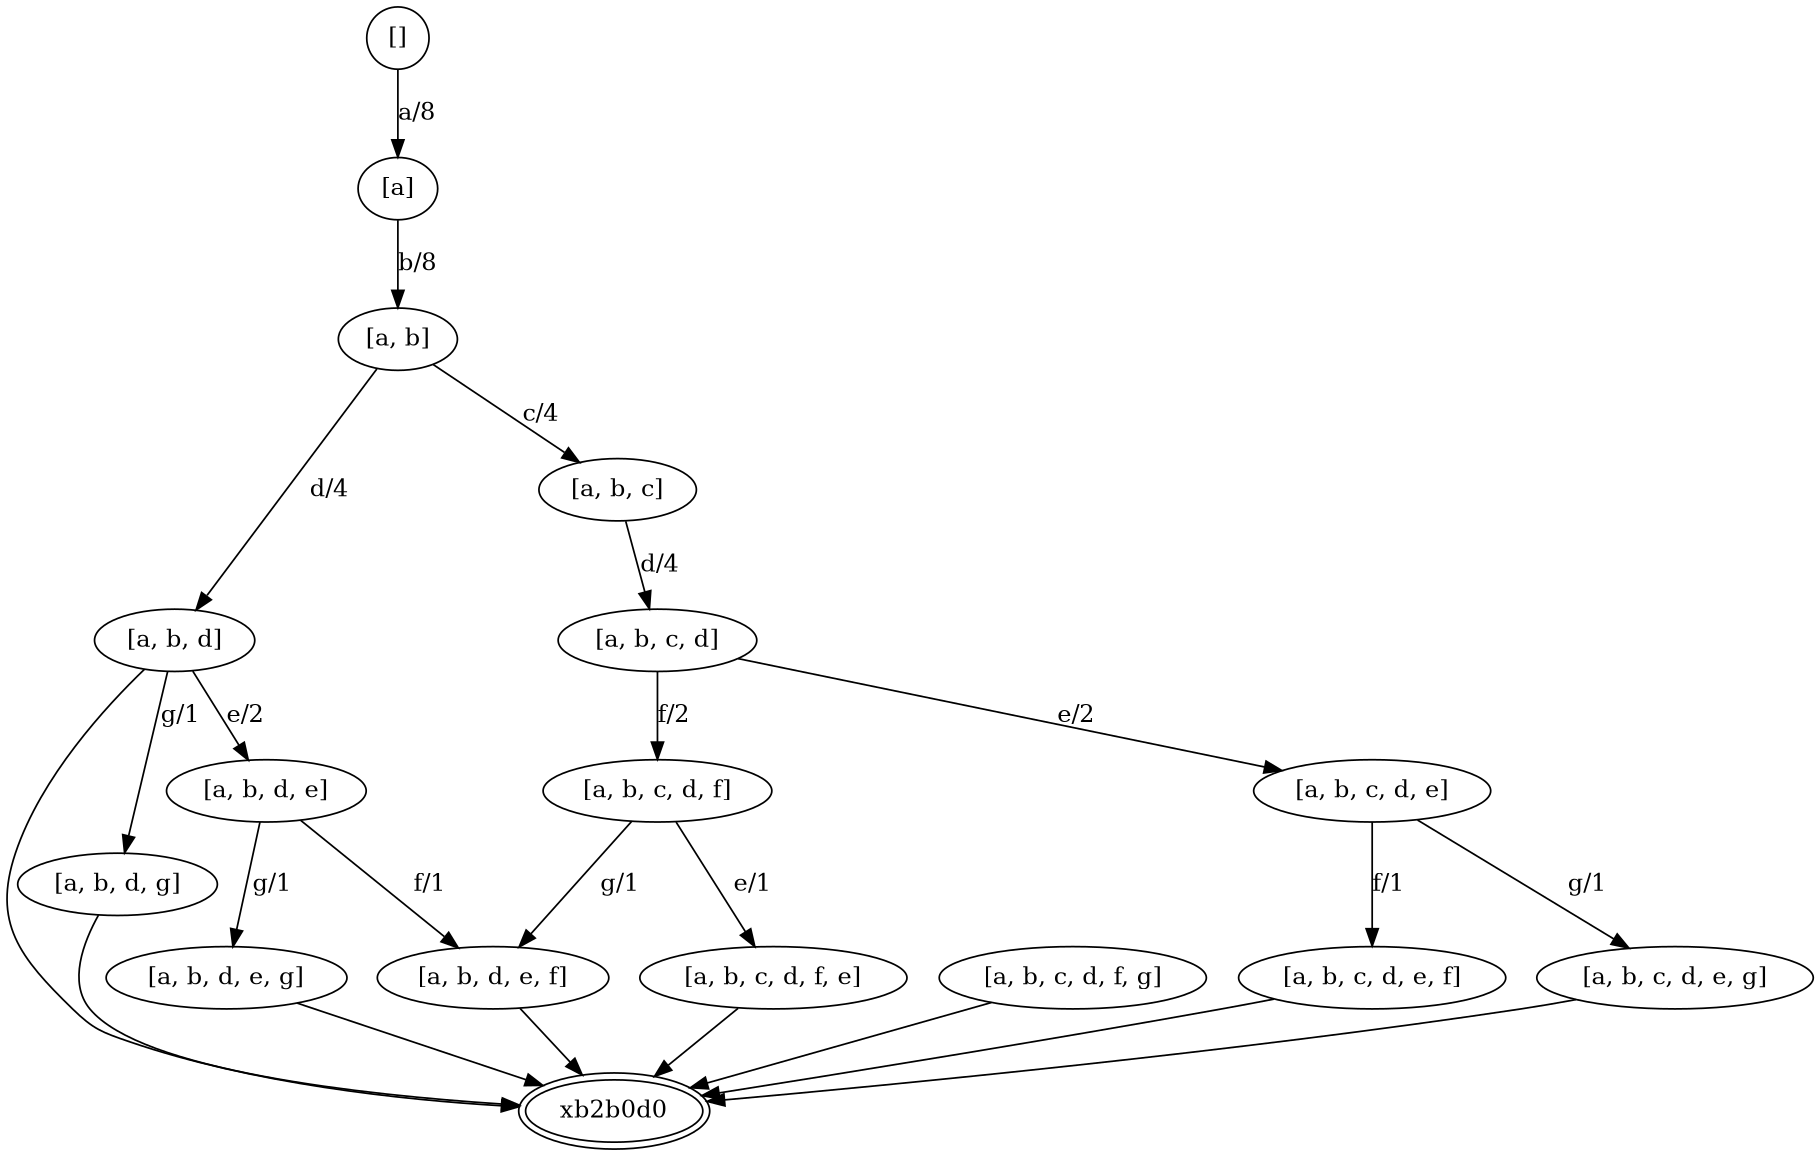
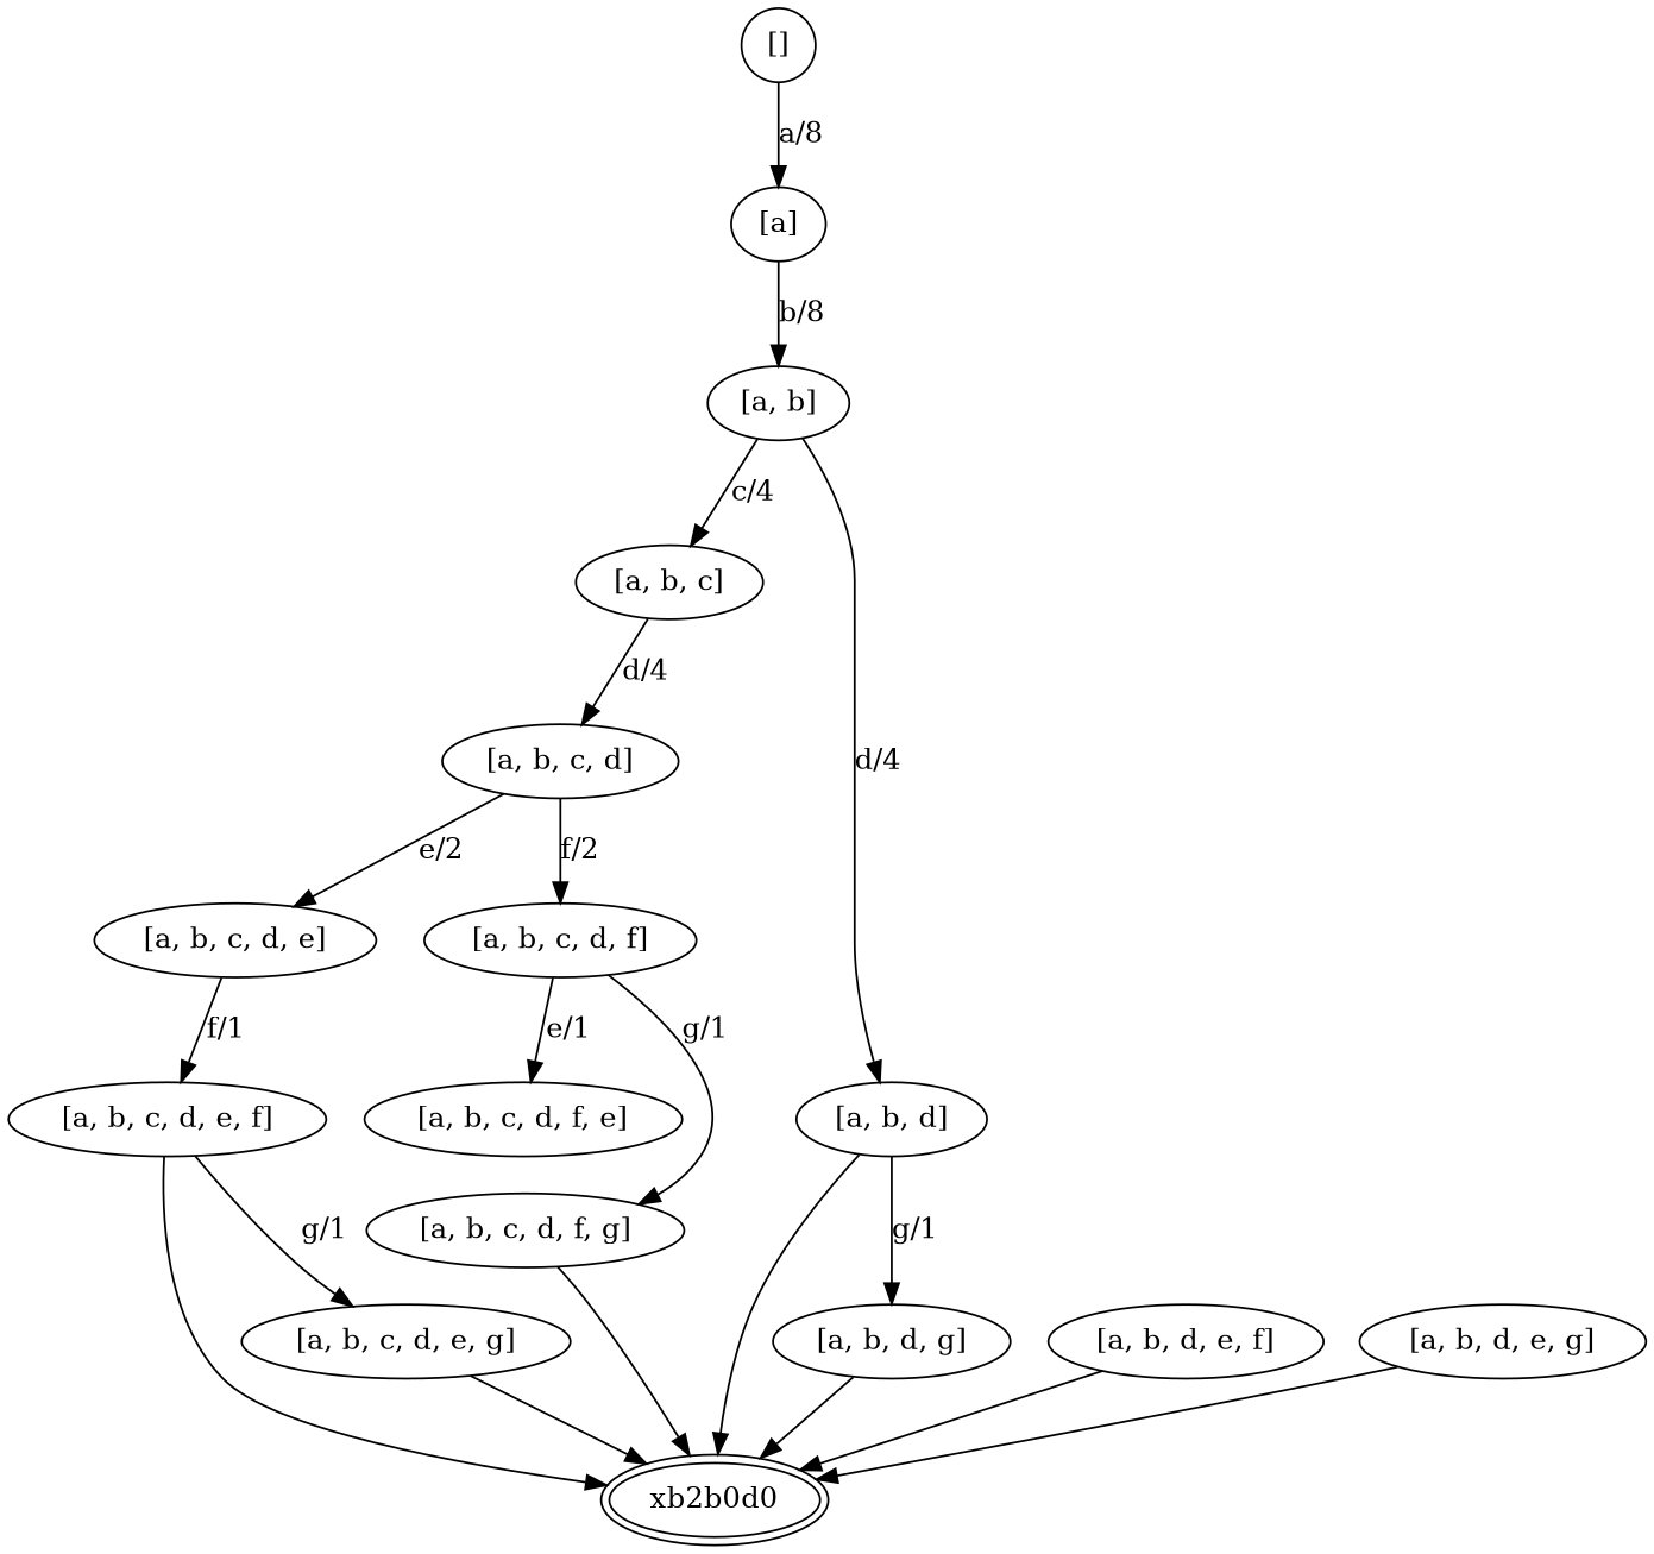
  digraph {
    n1 [label="[]" width=0.5]
    n2 [label="[a]" width=0.5]
    n3 [label="[a, b]" width=0.5]
    n4 [label="[a, b, c]" width=0.5]
    n5 [label="[a, b, d]" width=0.5]
    n6 [label="[a, b, c, d]" width=0.5]
    n7 [label=xb2b0d0 peripheries=2 width=0.5]
    n8 [label="[a, b, d, g]" width=0.5]
-   n9 [label="[a, b, d, e]" width=0.5]
    n10 [label="[a, b, c, d, e]" width=0.5]
    n11 [label="[a, b, c, d, f]" width=0.5]
    n12 [label="[a, b, c, d, e, f]" width=0.5]
    n13 [label="[a, b, c, d, e, g]" width=0.5]
    n14 [label="[a, b, c, d, f, e]" width=0.5]
    n15 [label="[a, b, c, d, f, g]" width=0.5]
    n16 [label="[a, b, d, e, f]" width=0.5]
    n17 [label="[a, b, d, e, g]" width=0.5]
    n1 -> n2 [label="a/8"]
    n2 -> n3 [label="b/8"]
    n3 -> n4 [label="c/4"]
    n3 -> n5 [label="d/4"]
    n4 -> n6 [label="d/4"]
    n5 -> n7
    n5 -> n8 [label="g/1"]
-   n5 -> n9 [label="e/2"]
    n6 -> n10 [label="e/2"]
    n6 -> n11 [label="f/2"]
    n8 -> n7
-   n9 -> n16 [label="f/1"]
-   n9 -> n17 [label="g/1"]
    n10 -> n12 [label="f/1"]
-   n10 -> n13 [label="g/1"]
+   n12 -> n13 [label="g/1"]
    n11 -> n14 [label="e/1"]
-   n11 -> n16 [label="g/1"]
+   n11 -> n15 [label="g/1"]
    n12 -> n7
    n13 -> n7
-   n14 -> n7
    n15 -> n7
    n16 -> n7
    n17 -> n7
  }
